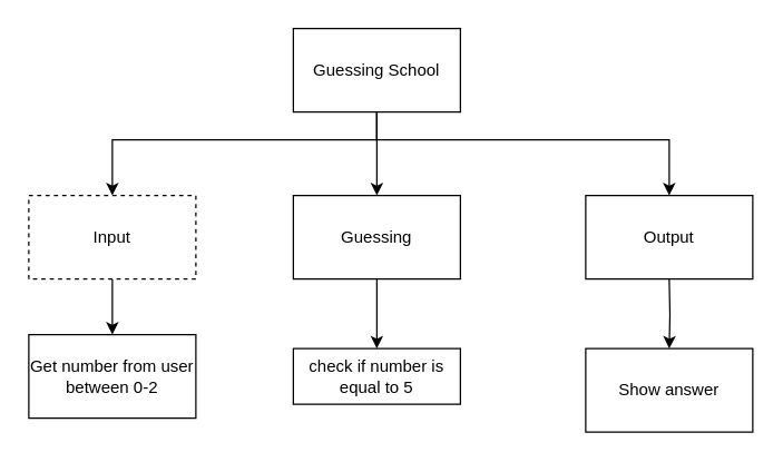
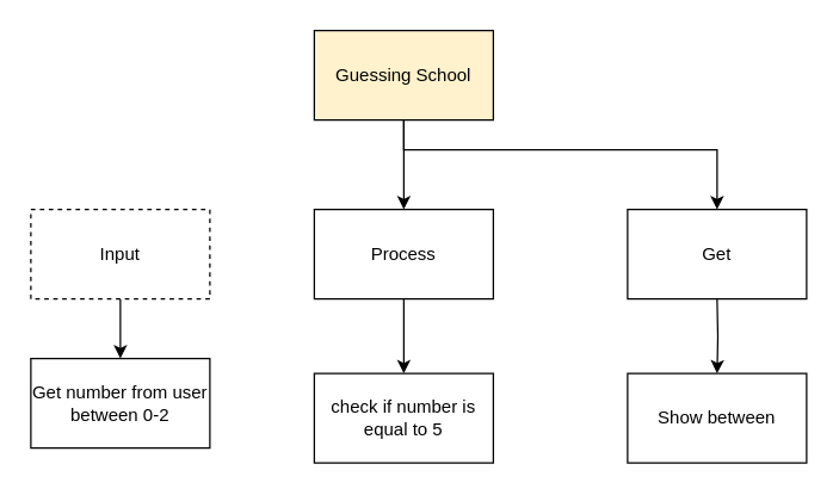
  <mxCell id="0" />
  <mxCell id="1" parent="0" />
  <mxCell id="2" style="edgeStyle=none;html=1;entryX=0.5;entryY=0;entryDx=0;entryDy=0;" parent="1" source="5" target="12" edge="1"><mxGeometry relative="1" as="geometry" /></mxCell>
  <mxCell id="3" style="edgeStyle=orthogonalEdgeStyle;html=1;entryX=0.5;entryY=0;entryDx=0;entryDy=0;rounded=0;" parent="1" source="5" target="10" edge="1"><mxGeometry relative="1" as="geometry"><mxPoint x="480" y="140" as="targetPoint" /><Array as="points"><mxPoint x="270" y="100" /><mxPoint x="480" y="100" /></Array></mxGeometry></mxCell>
- <mxCell id="4" style="edgeStyle=orthogonalEdgeStyle;rounded=0;html=1;" parent="1" source="5" target="14" edge="1"><mxGeometry relative="1" as="geometry"><Array as="points"><mxPoint x="270" y="100" /><mxPoint x="80" y="100" /></Array></mxGeometry></mxCell>
- <mxCell id="5" value="Guessing School" style="rounded=0;whiteSpace=wrap;html=1;" parent="1" vertex="1"><mxGeometry x="210" y="20" width="120" height="60" as="geometry" /></mxCell>
- <mxCell id="6" value="Show answer" style="rounded=0;whiteSpace=wrap;html=1;" parent="1" vertex="1"><mxGeometry x="420" y="250" width="120" height="60" as="geometry" /></mxCell>
- <mxCell id="7" value="check if number is equal to 5" style="rounded=0;whiteSpace=wrap;html=1;" parent="1" vertex="1"><mxGeometry x="210" y="250" width="120" height="40" as="geometry" /></mxCell>
+ <mxCell id="5" value="Guessing School" style="rounded=0;whiteSpace=wrap;html=1;fillColor=#fff2cc;" parent="1" vertex="1"><mxGeometry x="210" y="20" width="120" height="60" as="geometry" /></mxCell>
+ <mxCell id="6" value="Show between" style="rounded=0;whiteSpace=wrap;html=1;" parent="1" vertex="1"><mxGeometry x="420" y="250" width="120" height="60" as="geometry" /></mxCell>
+ <mxCell id="7" value="check if number is equal to 5" style="rounded=0;whiteSpace=wrap;html=1;" parent="1" vertex="1"><mxGeometry x="210" y="250" width="120" height="60" as="geometry" /></mxCell>
  <mxCell id="8" value="Get number from user between 0-2" style="rounded=0;whiteSpace=wrap;html=1;" parent="1" vertex="1"><mxGeometry x="20" y="240" width="120" height="60" as="geometry" /></mxCell>
  <mxCell id="9" style="edgeStyle=orthogonalEdgeStyle;rounded=0;html=1;entryX=0.5;entryY=0;entryDx=0;entryDy=0;" parent="1" target="6" edge="1"><mxGeometry relative="1" as="geometry"><mxPoint x="480" y="200" as="sourcePoint" /><mxPoint x="480" y="290" as="targetPoint" /></mxGeometry></mxCell>
- <mxCell id="10" value="Output" style="rounded=0;whiteSpace=wrap;html=1;" parent="1" vertex="1"><mxGeometry x="420" y="140" width="120" height="60" as="geometry" /></mxCell>
+ <mxCell id="10" value="Get" style="rounded=0;whiteSpace=wrap;html=1;" parent="1" vertex="1"><mxGeometry x="420" y="140" width="120" height="60" as="geometry" /></mxCell>
  <mxCell id="11" style="edgeStyle=orthogonalEdgeStyle;rounded=0;html=1;" parent="1" source="12" target="7" edge="1"><mxGeometry relative="1" as="geometry" /></mxCell>
- <mxCell id="12" value="Guessing" style="rounded=0;whiteSpace=wrap;html=1;" parent="1" vertex="1"><mxGeometry x="210" y="140" width="120" height="60" as="geometry" /></mxCell>
+ <mxCell id="12" value="Process" style="rounded=0;whiteSpace=wrap;html=1;" parent="1" vertex="1"><mxGeometry x="210" y="140" width="120" height="60" as="geometry" /></mxCell>
  <mxCell id="13" style="edgeStyle=orthogonalEdgeStyle;rounded=0;html=1;entryX=0.5;entryY=0;entryDx=0;entryDy=0;" parent="1" source="14" target="8" edge="1"><mxGeometry relative="1" as="geometry"><mxPoint x="0" y="250" as="targetPoint" /></mxGeometry></mxCell>
  <mxCell id="14" value="Input" style="rounded=0;whiteSpace=wrap;html=1;dashed=1;" parent="1" vertex="1"><mxGeometry x="20" y="140" width="120" height="60" as="geometry" /></mxCell>
